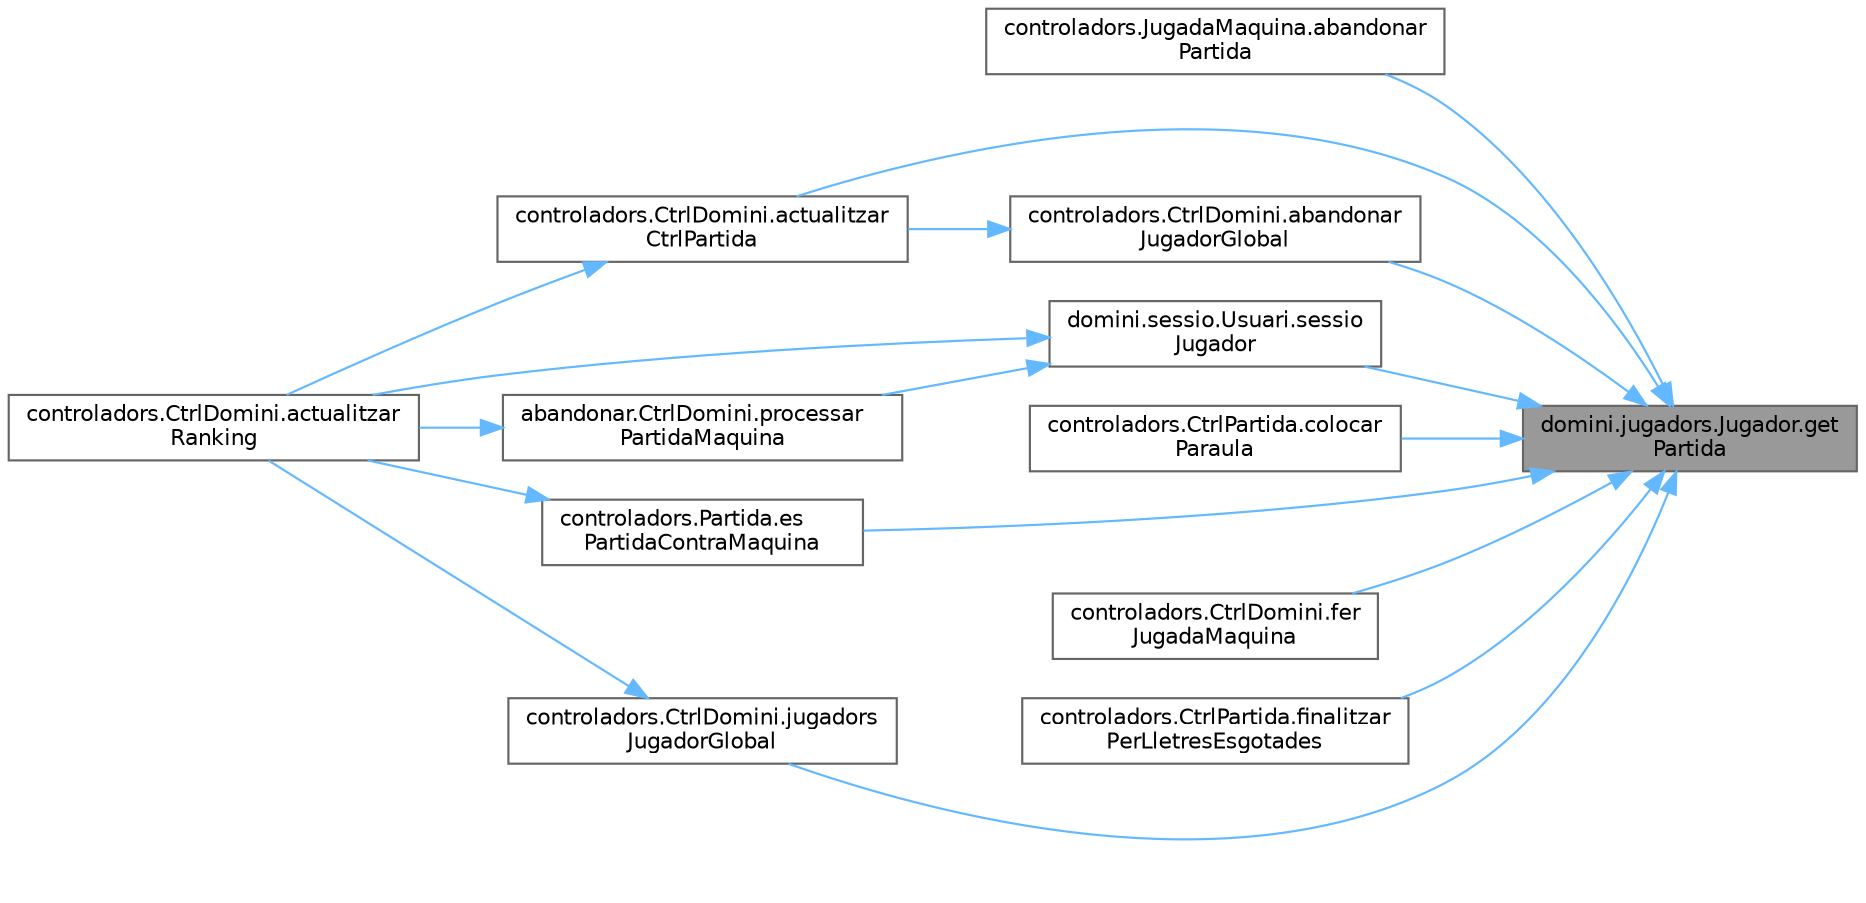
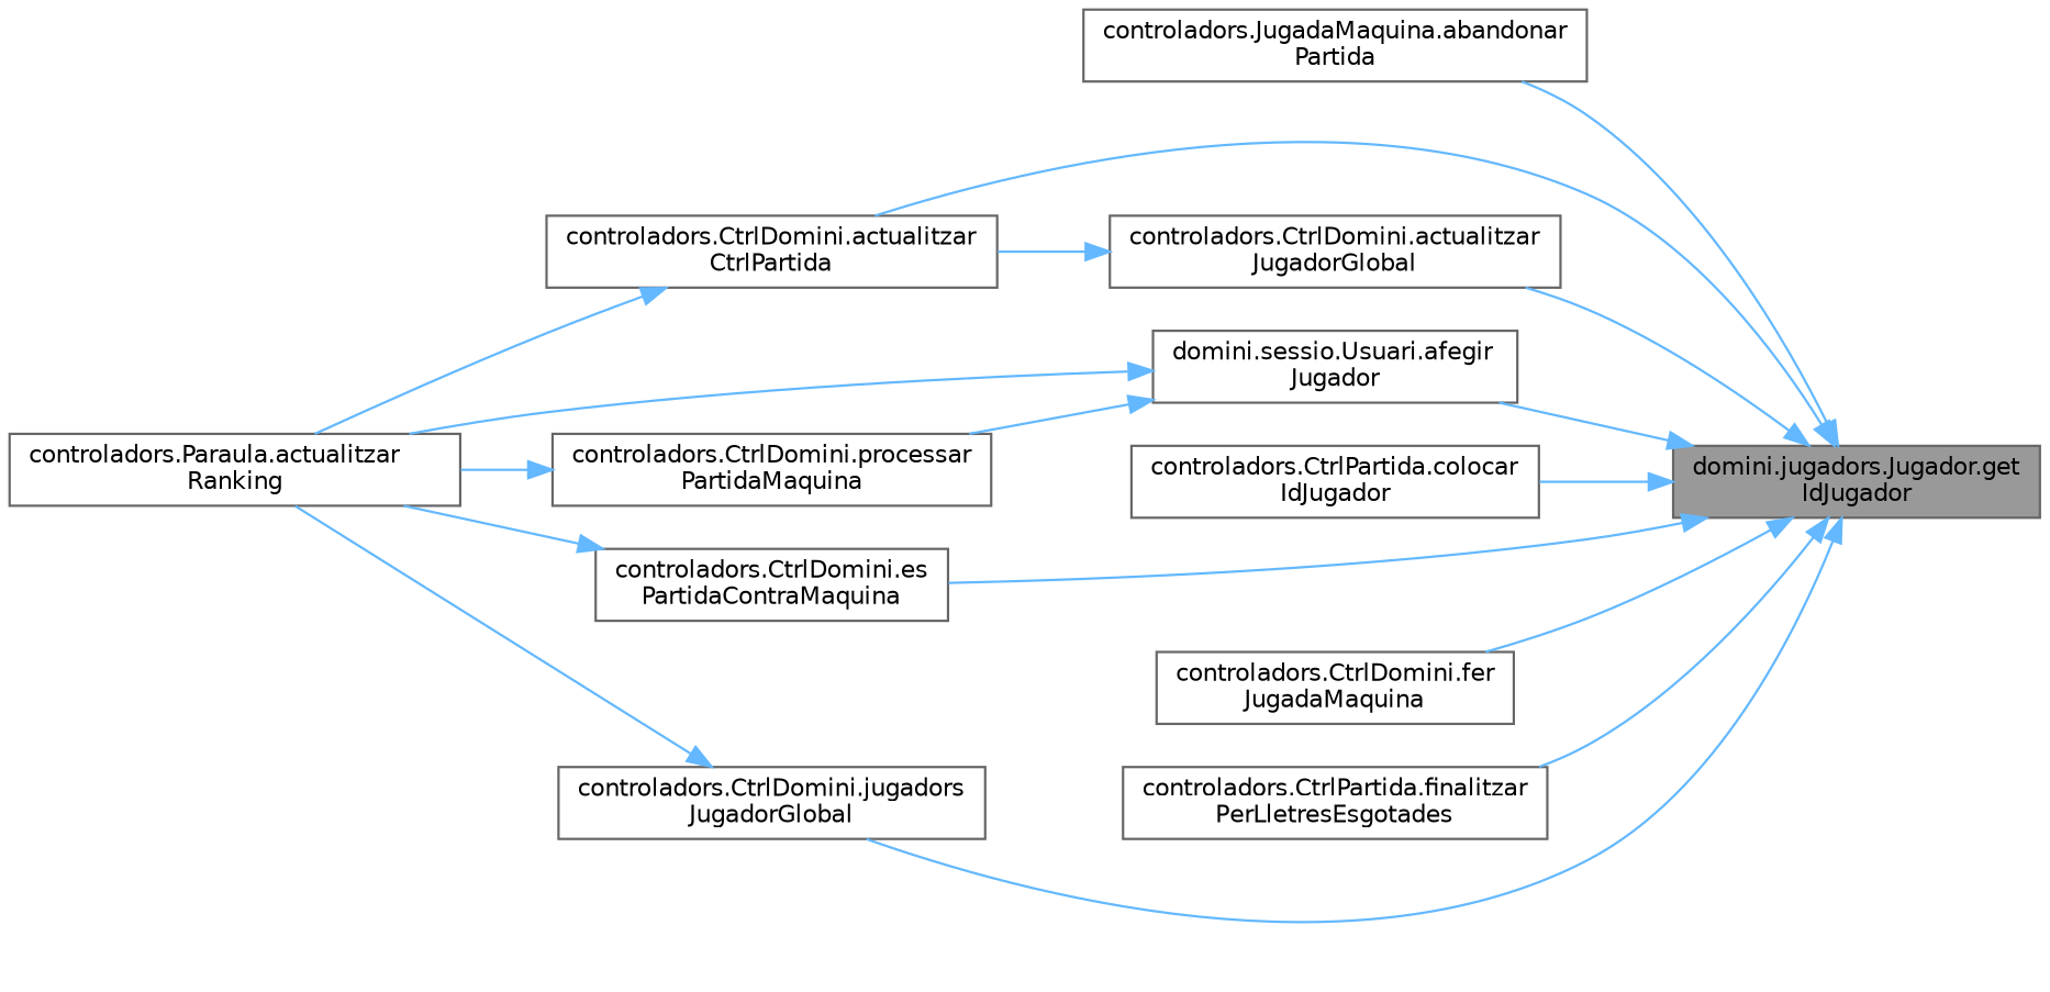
  digraph {
    rankdir=RL
    node [color=grey40 fillcolor=white fontname=Helvetica fontsize=10 shape=box style=filled]
    edge [color=steelblue1 dir=back fontname=Helvetica fontsize=10 labelfontname=Helvetica labelfontsize=10 style=solid]
-   n1 [color=gray40 fillcolor=grey60 fontcolor=black height=0.2 label="domini.jugadors.Jugador.get\lPartida" width=0.4]
+   n1 [color=gray40 fillcolor=grey60 fontcolor=black height=0.2 label="domini.jugadors.Jugador.get\lIdJugador" width=0.4]
    n2 [height=0.2 label="controladors.JugadaMaquina.abandonar\lPartida" width=0.4]
    n3 [height=0.2 label="controladors.CtrlDomini.actualitzar\lCtrlPartida" width=0.4]
-   n4 [height=0.2 label="controladors.CtrlDomini.abandonar\lJugadorGlobal" width=0.4]
-   n5 [height=0.2 label="domini.sessio.Usuari.sessio\lJugador" width=0.4]
-   n6 [height=0.2 label="controladors.CtrlPartida.colocar\lParaula" width=0.4]
-   n7 [height=0.2 label="controladors.Partida.es\lPartidaContraMaquina" width=0.4]
+   n4 [height=0.2 label="controladors.CtrlDomini.actualitzar\lJugadorGlobal" width=0.4]
+   n5 [height=0.2 label="domini.sessio.Usuari.afegir\lJugador" width=0.4]
+   n6 [height=0.2 label="controladors.CtrlPartida.colocar\lIdJugador" width=0.4]
+   n7 [height=0.2 label="controladors.CtrlDomini.es\lPartidaContraMaquina" width=0.4]
    n8 [height=0.2 label="controladors.CtrlDomini.fer\lJugadaMaquina" width=0.4]
    n9 [height=0.2 label="controladors.CtrlPartida.finalitzar\lPerLletresEsgotades" width=0.4]
    n10 [height=0.2 label="controladors.CtrlDomini.jugadors\lJugadorGlobal" width=0.4]
-   n11 [height=0.2 label="controladors.CtrlDomini.actualitzar\lRanking" width=0.4]
-   n12 [height=0.2 label="abandonar.CtrlDomini.processar\lPartidaMaquina" width=0.4]
+   n11 [height=0.2 label="controladors.Paraula.actualitzar\lRanking" width=0.4]
+   n12 [height=0.2 label="controladors.CtrlDomini.processar\lPartidaMaquina" width=0.4]
    n1 -> n2
    n1 -> n3
    n1 -> n4
    n1 -> n5
    n1 -> n6
    n1 -> n7
    n1 -> n8
    n1 -> n9
    n1 -> n10
    n3 -> n11
    n4 -> n3
    n5 -> n11
    n5 -> n12
    n7 -> n11
    n10 -> n11
    n12 -> n11
  }
